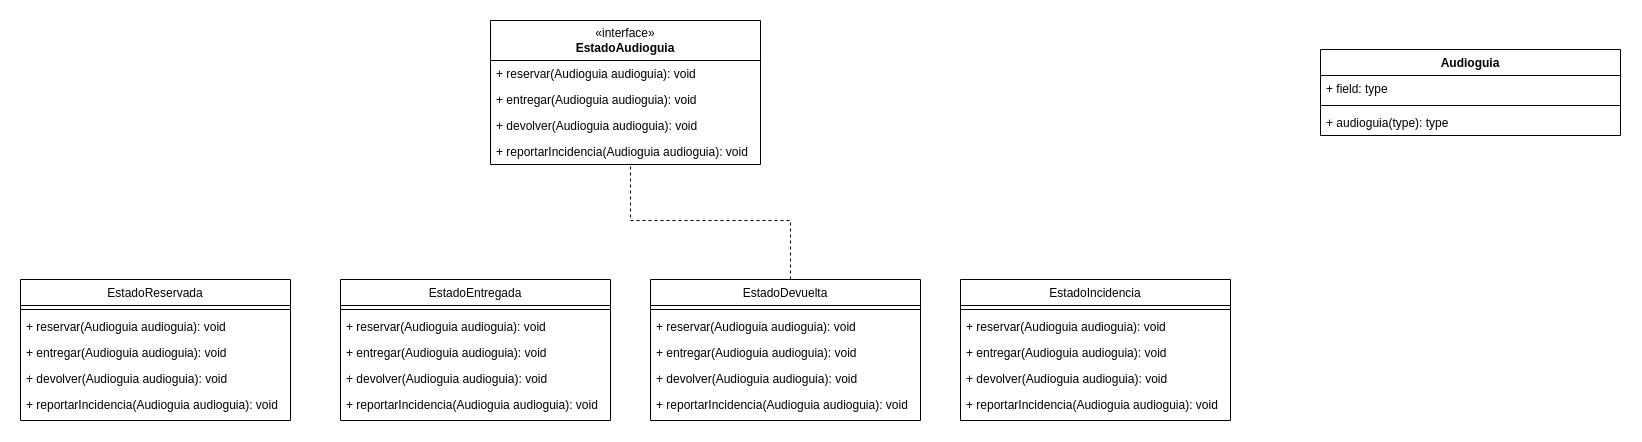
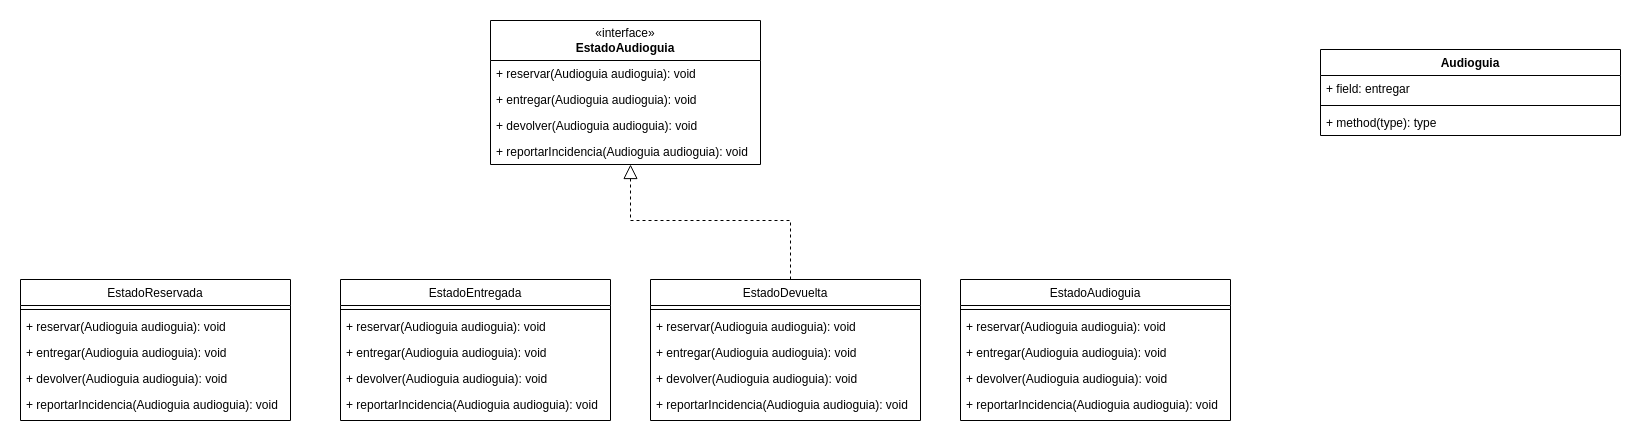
  <mxCell id="0" />
  <mxCell id="1" parent="0" />
  <mxCell id="2" value="EstadoReservada" style="swimlane;fontStyle=0;align=center;verticalAlign=top;childLayout=stackLayout;horizontal=1;startSize=26;horizontalStack=0;resizeParent=1;resizeLast=0;collapsible=1;marginBottom=0;rounded=0;shadow=0;strokeWidth=1;" parent="1" vertex="1"><mxGeometry x="20" y="279" width="270" height="141" as="geometry"><mxRectangle x="550" y="140" width="160" height="26" as="alternateBounds" /></mxGeometry></mxCell>
  <mxCell id="3" value="" style="line;html=1;strokeWidth=1;align=left;verticalAlign=middle;spacingTop=-1;spacingLeft=3;spacingRight=3;rotatable=0;labelPosition=right;points=[];portConstraint=eastwest;" parent="2" vertex="1"><mxGeometry y="26" width="270" height="8" as="geometry" /></mxCell>
  <mxCell id="4" value="+ reservar(Audioguia audioguia&lt;span style=&quot;background-color: transparent; color: light-dark(rgb(0, 0, 0), rgb(255, 255, 255));&quot;&gt;): void&lt;/span&gt;" style="text;strokeColor=none;fillColor=none;align=left;verticalAlign=top;spacingLeft=4;spacingRight=4;overflow=hidden;rotatable=0;points=[[0,0.5],[1,0.5]];portConstraint=eastwest;whiteSpace=wrap;html=1;" vertex="1" parent="2"><mxGeometry y="34" width="270" height="26" as="geometry" /></mxCell>
  <mxCell id="5" value="+ entregar(Audioguia audioguia&lt;span style=&quot;color: light-dark(rgb(0, 0, 0), rgb(255, 255, 255)); background-color: transparent;&quot;&gt;): void&lt;/span&gt;" style="text;strokeColor=none;fillColor=none;align=left;verticalAlign=top;spacingLeft=4;spacingRight=4;overflow=hidden;rotatable=0;points=[[0,0.5],[1,0.5]];portConstraint=eastwest;whiteSpace=wrap;html=1;" vertex="1" parent="2"><mxGeometry y="60" width="270" height="26" as="geometry" /></mxCell>
  <mxCell id="6" value="+ devolver(Audioguia audioguia&lt;span style=&quot;color: light-dark(rgb(0, 0, 0), rgb(255, 255, 255)); background-color: transparent;&quot;&gt;): void&lt;/span&gt;" style="text;strokeColor=none;fillColor=none;align=left;verticalAlign=top;spacingLeft=4;spacingRight=4;overflow=hidden;rotatable=0;points=[[0,0.5],[1,0.5]];portConstraint=eastwest;whiteSpace=wrap;html=1;" vertex="1" parent="2"><mxGeometry y="86" width="270" height="26" as="geometry" /></mxCell>
  <mxCell id="7" value="+ reportarIncidencia(Audioguia audioguia&lt;span style=&quot;color: light-dark(rgb(0, 0, 0), rgb(255, 255, 255)); background-color: transparent;&quot;&gt;): void&lt;/span&gt;" style="text;strokeColor=none;fillColor=none;align=left;verticalAlign=top;spacingLeft=4;spacingRight=4;overflow=hidden;rotatable=0;points=[[0,0.5],[1,0.5]];portConstraint=eastwest;whiteSpace=wrap;html=1;" vertex="1" parent="2"><mxGeometry y="112" width="270" height="26" as="geometry" /></mxCell>
  <mxCell id="8" value="«interface»&lt;br&gt;&lt;b&gt;EstadoAudioguia&lt;/b&gt;" style="swimlane;fontStyle=0;childLayout=stackLayout;horizontal=1;startSize=40;fillColor=none;horizontalStack=0;resizeParent=1;resizeParentMax=0;resizeLast=0;collapsible=1;marginBottom=0;whiteSpace=wrap;html=1;" vertex="1" parent="1"><mxGeometry x="490" y="20" width="270" height="144" as="geometry" /></mxCell>
  <mxCell id="9" value="+ reservar(Audioguia audioguia&lt;span style=&quot;background-color: transparent; color: light-dark(rgb(0, 0, 0), rgb(255, 255, 255));&quot;&gt;): void&lt;/span&gt;" style="text;strokeColor=none;fillColor=none;align=left;verticalAlign=top;spacingLeft=4;spacingRight=4;overflow=hidden;rotatable=0;points=[[0,0.5],[1,0.5]];portConstraint=eastwest;whiteSpace=wrap;html=1;" vertex="1" parent="8"><mxGeometry y="40" width="270" height="26" as="geometry" /></mxCell>
  <mxCell id="10" value="+ entregar(Audioguia audioguia&lt;span style=&quot;color: light-dark(rgb(0, 0, 0), rgb(255, 255, 255)); background-color: transparent;&quot;&gt;): void&lt;/span&gt;" style="text;strokeColor=none;fillColor=none;align=left;verticalAlign=top;spacingLeft=4;spacingRight=4;overflow=hidden;rotatable=0;points=[[0,0.5],[1,0.5]];portConstraint=eastwest;whiteSpace=wrap;html=1;" vertex="1" parent="8"><mxGeometry y="66" width="270" height="26" as="geometry" /></mxCell>
  <mxCell id="11" value="+ devolver(Audioguia audioguia&lt;span style=&quot;color: light-dark(rgb(0, 0, 0), rgb(255, 255, 255)); background-color: transparent;&quot;&gt;): void&lt;/span&gt;" style="text;strokeColor=none;fillColor=none;align=left;verticalAlign=top;spacingLeft=4;spacingRight=4;overflow=hidden;rotatable=0;points=[[0,0.5],[1,0.5]];portConstraint=eastwest;whiteSpace=wrap;html=1;" vertex="1" parent="8"><mxGeometry y="92" width="270" height="26" as="geometry" /></mxCell>
  <mxCell id="12" value="+ reportarIncidencia(Audioguia audioguia&lt;span style=&quot;color: light-dark(rgb(0, 0, 0), rgb(255, 255, 255)); background-color: transparent;&quot;&gt;): void&lt;/span&gt;" style="text;strokeColor=none;fillColor=none;align=left;verticalAlign=top;spacingLeft=4;spacingRight=4;overflow=hidden;rotatable=0;points=[[0,0.5],[1,0.5]];portConstraint=eastwest;whiteSpace=wrap;html=1;" vertex="1" parent="8"><mxGeometry y="118" width="270" height="26" as="geometry" /></mxCell>
  <mxCell id="13" value="EstadoEntregada" style="swimlane;fontStyle=0;align=center;verticalAlign=top;childLayout=stackLayout;horizontal=1;startSize=26;horizontalStack=0;resizeParent=1;resizeLast=0;collapsible=1;marginBottom=0;rounded=0;shadow=0;strokeWidth=1;" vertex="1" parent="1"><mxGeometry x="340" y="279" width="270" height="141" as="geometry"><mxRectangle x="550" y="140" width="160" height="26" as="alternateBounds" /></mxGeometry></mxCell>
  <mxCell id="14" value="" style="line;html=1;strokeWidth=1;align=left;verticalAlign=middle;spacingTop=-1;spacingLeft=3;spacingRight=3;rotatable=0;labelPosition=right;points=[];portConstraint=eastwest;" vertex="1" parent="13"><mxGeometry y="26" width="270" height="8" as="geometry" /></mxCell>
  <mxCell id="15" value="+ reservar(Audioguia audioguia&lt;span style=&quot;background-color: transparent; color: light-dark(rgb(0, 0, 0), rgb(255, 255, 255));&quot;&gt;): void&lt;/span&gt;" style="text;strokeColor=none;fillColor=none;align=left;verticalAlign=top;spacingLeft=4;spacingRight=4;overflow=hidden;rotatable=0;points=[[0,0.5],[1,0.5]];portConstraint=eastwest;whiteSpace=wrap;html=1;" vertex="1" parent="13"><mxGeometry y="34" width="270" height="26" as="geometry" /></mxCell>
  <mxCell id="16" value="+ entregar(Audioguia audioguia&lt;span style=&quot;color: light-dark(rgb(0, 0, 0), rgb(255, 255, 255)); background-color: transparent;&quot;&gt;): void&lt;/span&gt;" style="text;strokeColor=none;fillColor=none;align=left;verticalAlign=top;spacingLeft=4;spacingRight=4;overflow=hidden;rotatable=0;points=[[0,0.5],[1,0.5]];portConstraint=eastwest;whiteSpace=wrap;html=1;" vertex="1" parent="13"><mxGeometry y="60" width="270" height="26" as="geometry" /></mxCell>
  <mxCell id="17" value="+ devolver(Audioguia audioguia&lt;span style=&quot;color: light-dark(rgb(0, 0, 0), rgb(255, 255, 255)); background-color: transparent;&quot;&gt;): void&lt;/span&gt;" style="text;strokeColor=none;fillColor=none;align=left;verticalAlign=top;spacingLeft=4;spacingRight=4;overflow=hidden;rotatable=0;points=[[0,0.5],[1,0.5]];portConstraint=eastwest;whiteSpace=wrap;html=1;" vertex="1" parent="13"><mxGeometry y="86" width="270" height="26" as="geometry" /></mxCell>
  <mxCell id="18" value="+ reportarIncidencia(Audioguia audioguia&lt;span style=&quot;color: light-dark(rgb(0, 0, 0), rgb(255, 255, 255)); background-color: transparent;&quot;&gt;): void&lt;/span&gt;" style="text;strokeColor=none;fillColor=none;align=left;verticalAlign=top;spacingLeft=4;spacingRight=4;overflow=hidden;rotatable=0;points=[[0,0.5],[1,0.5]];portConstraint=eastwest;whiteSpace=wrap;html=1;" vertex="1" parent="13"><mxGeometry y="112" width="270" height="26" as="geometry" /></mxCell>
- <mxCell id="19" value="EstadoIncidencia" style="swimlane;fontStyle=0;align=center;verticalAlign=top;childLayout=stackLayout;horizontal=1;startSize=26;horizontalStack=0;resizeParent=1;resizeLast=0;collapsible=1;marginBottom=0;rounded=0;shadow=0;strokeWidth=1;" vertex="1" parent="1"><mxGeometry x="960" y="279" width="270" height="141" as="geometry"><mxRectangle x="550" y="140" width="160" height="26" as="alternateBounds" /></mxGeometry></mxCell>
+ <mxCell id="19" value="EstadoAudioguia" style="swimlane;fontStyle=0;align=center;verticalAlign=top;childLayout=stackLayout;horizontal=1;startSize=26;horizontalStack=0;resizeParent=1;resizeLast=0;collapsible=1;marginBottom=0;rounded=0;shadow=0;strokeWidth=1;" vertex="1" parent="1"><mxGeometry x="960" y="279" width="270" height="141" as="geometry"><mxRectangle x="550" y="140" width="160" height="26" as="alternateBounds" /></mxGeometry></mxCell>
  <mxCell id="20" value="" style="line;html=1;strokeWidth=1;align=left;verticalAlign=middle;spacingTop=-1;spacingLeft=3;spacingRight=3;rotatable=0;labelPosition=right;points=[];portConstraint=eastwest;" vertex="1" parent="19"><mxGeometry y="26" width="270" height="8" as="geometry" /></mxCell>
  <mxCell id="21" value="+ reservar(Audioguia audioguia&lt;span style=&quot;background-color: transparent; color: light-dark(rgb(0, 0, 0), rgb(255, 255, 255));&quot;&gt;): void&lt;/span&gt;" style="text;strokeColor=none;fillColor=none;align=left;verticalAlign=top;spacingLeft=4;spacingRight=4;overflow=hidden;rotatable=0;points=[[0,0.5],[1,0.5]];portConstraint=eastwest;whiteSpace=wrap;html=1;" vertex="1" parent="19"><mxGeometry y="34" width="270" height="26" as="geometry" /></mxCell>
  <mxCell id="22" value="+ entregar(Audioguia audioguia&lt;span style=&quot;color: light-dark(rgb(0, 0, 0), rgb(255, 255, 255)); background-color: transparent;&quot;&gt;): void&lt;/span&gt;" style="text;strokeColor=none;fillColor=none;align=left;verticalAlign=top;spacingLeft=4;spacingRight=4;overflow=hidden;rotatable=0;points=[[0,0.5],[1,0.5]];portConstraint=eastwest;whiteSpace=wrap;html=1;" vertex="1" parent="19"><mxGeometry y="60" width="270" height="26" as="geometry" /></mxCell>
  <mxCell id="23" value="+ devolver(Audioguia audioguia&lt;span style=&quot;color: light-dark(rgb(0, 0, 0), rgb(255, 255, 255)); background-color: transparent;&quot;&gt;): void&lt;/span&gt;" style="text;strokeColor=none;fillColor=none;align=left;verticalAlign=top;spacingLeft=4;spacingRight=4;overflow=hidden;rotatable=0;points=[[0,0.5],[1,0.5]];portConstraint=eastwest;whiteSpace=wrap;html=1;" vertex="1" parent="19"><mxGeometry y="86" width="270" height="26" as="geometry" /></mxCell>
  <mxCell id="24" value="+ reportarIncidencia(Audioguia audioguia&lt;span style=&quot;color: light-dark(rgb(0, 0, 0), rgb(255, 255, 255)); background-color: transparent;&quot;&gt;): void&lt;/span&gt;" style="text;strokeColor=none;fillColor=none;align=left;verticalAlign=top;spacingLeft=4;spacingRight=4;overflow=hidden;rotatable=0;points=[[0,0.5],[1,0.5]];portConstraint=eastwest;whiteSpace=wrap;html=1;" vertex="1" parent="19"><mxGeometry y="112" width="270" height="26" as="geometry" /></mxCell>
  <mxCell id="25" value="EstadoDevuelta" style="swimlane;fontStyle=0;align=center;verticalAlign=top;childLayout=stackLayout;horizontal=1;startSize=26;horizontalStack=0;resizeParent=1;resizeLast=0;collapsible=1;marginBottom=0;rounded=0;shadow=0;strokeWidth=1;" vertex="1" parent="1"><mxGeometry x="650" y="279" width="270" height="141" as="geometry"><mxRectangle x="550" y="140" width="160" height="26" as="alternateBounds" /></mxGeometry></mxCell>
  <mxCell id="26" value="" style="line;html=1;strokeWidth=1;align=left;verticalAlign=middle;spacingTop=-1;spacingLeft=3;spacingRight=3;rotatable=0;labelPosition=right;points=[];portConstraint=eastwest;" vertex="1" parent="25"><mxGeometry y="26" width="270" height="8" as="geometry" /></mxCell>
  <mxCell id="27" value="+ reservar(Audioguia audioguia&lt;span style=&quot;background-color: transparent; color: light-dark(rgb(0, 0, 0), rgb(255, 255, 255));&quot;&gt;): void&lt;/span&gt;" style="text;strokeColor=none;fillColor=none;align=left;verticalAlign=top;spacingLeft=4;spacingRight=4;overflow=hidden;rotatable=0;points=[[0,0.5],[1,0.5]];portConstraint=eastwest;whiteSpace=wrap;html=1;" vertex="1" parent="25"><mxGeometry y="34" width="270" height="26" as="geometry" /></mxCell>
  <mxCell id="28" value="+ entregar(Audioguia audioguia&lt;span style=&quot;color: light-dark(rgb(0, 0, 0), rgb(255, 255, 255)); background-color: transparent;&quot;&gt;): void&lt;/span&gt;" style="text;strokeColor=none;fillColor=none;align=left;verticalAlign=top;spacingLeft=4;spacingRight=4;overflow=hidden;rotatable=0;points=[[0,0.5],[1,0.5]];portConstraint=eastwest;whiteSpace=wrap;html=1;" vertex="1" parent="25"><mxGeometry y="60" width="270" height="26" as="geometry" /></mxCell>
  <mxCell id="29" value="+ devolver(Audioguia audioguia&lt;span style=&quot;color: light-dark(rgb(0, 0, 0), rgb(255, 255, 255)); background-color: transparent;&quot;&gt;): void&lt;/span&gt;" style="text;strokeColor=none;fillColor=none;align=left;verticalAlign=top;spacingLeft=4;spacingRight=4;overflow=hidden;rotatable=0;points=[[0,0.5],[1,0.5]];portConstraint=eastwest;whiteSpace=wrap;html=1;" vertex="1" parent="25"><mxGeometry y="86" width="270" height="26" as="geometry" /></mxCell>
  <mxCell id="30" value="+ reportarIncidencia(Audioguia audioguia&lt;span style=&quot;color: light-dark(rgb(0, 0, 0), rgb(255, 255, 255)); background-color: transparent;&quot;&gt;): void&lt;/span&gt;" style="text;strokeColor=none;fillColor=none;align=left;verticalAlign=top;spacingLeft=4;spacingRight=4;overflow=hidden;rotatable=0;points=[[0,0.5],[1,0.5]];portConstraint=eastwest;whiteSpace=wrap;html=1;" vertex="1" parent="25"><mxGeometry y="112" width="270" height="26" as="geometry" /></mxCell>
- <mxCell id="31" value="" style="endArrow=none;dashed=1;endFill=0;endSize=12;html=1;rounded=0;edgeStyle=orthogonalEdgeStyle;" edge="1" parent="1" source="25" target="8"><mxGeometry width="160" relative="1" as="geometry"><mxPoint x="710" y="345" as="sourcePoint" /><mxPoint x="1185" y="230" as="targetPoint" /><Array as="points"><mxPoint x="790" y="220" /><mxPoint x="630" y="220" /></Array></mxGeometry></mxCell>
+ <mxCell id="31" value="" style="endArrow=block;dashed=1;endFill=0;endSize=12;html=1;rounded=0;edgeStyle=orthogonalEdgeStyle;" edge="1" parent="1" source="25" target="8"><mxGeometry width="160" relative="1" as="geometry"><mxPoint x="710" y="345" as="sourcePoint" /><mxPoint x="1185" y="230" as="targetPoint" /><Array as="points"><mxPoint x="790" y="220" /><mxPoint x="630" y="220" /></Array></mxGeometry></mxCell>
  <mxCell id="32" value="Audioguia" style="swimlane;fontStyle=1;align=center;verticalAlign=top;childLayout=stackLayout;horizontal=1;startSize=26;horizontalStack=0;resizeParent=1;resizeParentMax=0;resizeLast=0;collapsible=1;marginBottom=0;whiteSpace=wrap;html=1;" vertex="1" parent="1"><mxGeometry x="1320" y="49" width="300" height="86" as="geometry" /></mxCell>
- <mxCell id="33" value="+ field: type" style="text;strokeColor=none;fillColor=none;align=left;verticalAlign=top;spacingLeft=4;spacingRight=4;overflow=hidden;rotatable=0;points=[[0,0.5],[1,0.5]];portConstraint=eastwest;whiteSpace=wrap;html=1;" vertex="1" parent="32"><mxGeometry y="26" width="300" height="26" as="geometry" /></mxCell>
+ <mxCell id="33" value="+ field: entregar" style="text;strokeColor=none;fillColor=none;align=left;verticalAlign=top;spacingLeft=4;spacingRight=4;overflow=hidden;rotatable=0;points=[[0,0.5],[1,0.5]];portConstraint=eastwest;whiteSpace=wrap;html=1;" vertex="1" parent="32"><mxGeometry y="26" width="300" height="26" as="geometry" /></mxCell>
  <mxCell id="34" value="" style="line;strokeWidth=1;fillColor=none;align=left;verticalAlign=middle;spacingTop=-1;spacingLeft=3;spacingRight=3;rotatable=0;labelPosition=right;points=[];portConstraint=eastwest;strokeColor=inherit;" vertex="1" parent="32"><mxGeometry y="52" width="300" height="8" as="geometry" /></mxCell>
- <mxCell id="35" value="+ audioguia(type): type" style="text;strokeColor=none;fillColor=none;align=left;verticalAlign=top;spacingLeft=4;spacingRight=4;overflow=hidden;rotatable=0;points=[[0,0.5],[1,0.5]];portConstraint=eastwest;whiteSpace=wrap;html=1;" vertex="1" parent="32"><mxGeometry y="60" width="300" height="26" as="geometry" /></mxCell>
+ <mxCell id="35" value="+ method(type): type" style="text;strokeColor=none;fillColor=none;align=left;verticalAlign=top;spacingLeft=4;spacingRight=4;overflow=hidden;rotatable=0;points=[[0,0.5],[1,0.5]];portConstraint=eastwest;whiteSpace=wrap;html=1;" vertex="1" parent="32"><mxGeometry y="60" width="300" height="26" as="geometry" /></mxCell>
